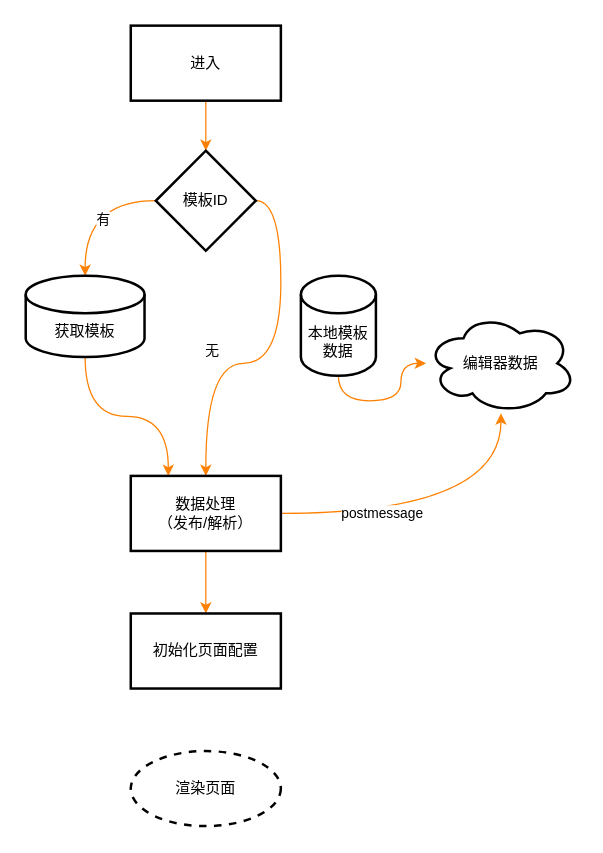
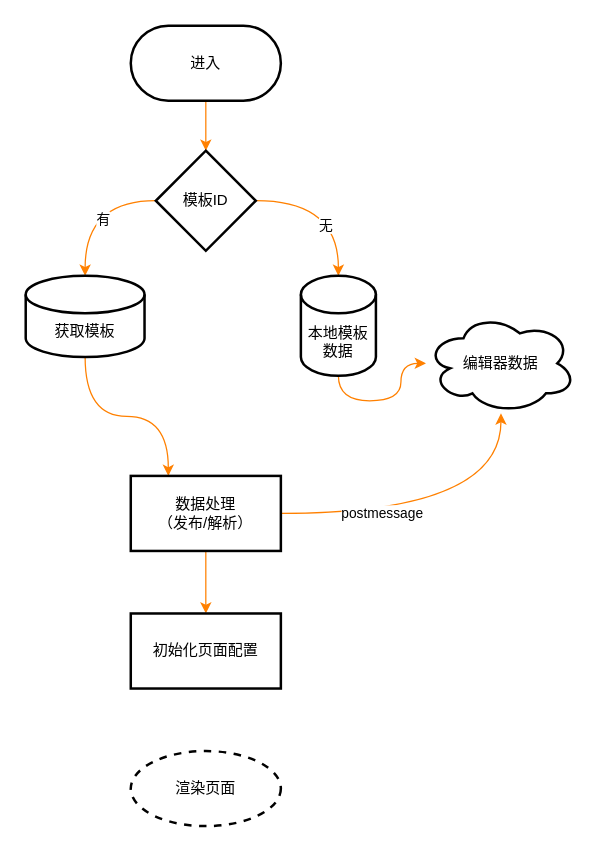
  <mxCell id="0" />
  <mxCell id="1" parent="0" />
  <mxCell id="2" style="edgeStyle=orthogonalEdgeStyle;rounded=0;orthogonalLoop=1;jettySize=auto;html=1;exitX=0.5;exitY=1;exitDx=0;exitDy=0;entryX=0.5;entryY=0;entryDx=0;entryDy=0;curved=1;strokeColor=#FF8000;" edge="1" parent="1" source="3" target="7"><mxGeometry relative="1" as="geometry" /></mxCell>
- <mxCell id="3" value="进入" style="whiteSpace=wrap;html=1;strokeWidth=2;arcSize=50;rounded=0;" vertex="1" parent="1"><mxGeometry x="104" y="20" width="120" height="60" as="geometry" /></mxCell>
+ <mxCell id="3" value="进入" style="rounded=1;whiteSpace=wrap;html=1;strokeWidth=2;arcSize=50;" vertex="1" parent="1"><mxGeometry x="104" y="20" width="120" height="60" as="geometry" /></mxCell>
  <mxCell id="4" style="edgeStyle=orthogonalEdgeStyle;curved=1;rounded=0;orthogonalLoop=1;jettySize=auto;html=1;exitX=0;exitY=0.5;exitDx=0;exitDy=0;strokeColor=#FF8000;" edge="1" parent="1" source="7" target="9"><mxGeometry relative="1" as="geometry" /></mxCell>
  <mxCell id="5" value="有" style="edgeLabel;html=1;align=center;verticalAlign=middle;resizable=0;points=[];" vertex="1" connectable="0" parent="4"><mxGeometry x="-0.254" y="14" relative="1" as="geometry"><mxPoint as="offset" /></mxGeometry></mxCell>
- <mxCell id="6" value="无" style="edgeStyle=orthogonalEdgeStyle;curved=1;rounded=0;orthogonalLoop=1;jettySize=auto;html=1;exitX=1;exitY=0.5;exitDx=0;exitDy=0;strokeColor=#FF8000;" edge="1" parent="1" source="7" target="15"><mxGeometry x="0.365" y="-10" relative="1" as="geometry"><mxPoint as="offset" /></mxGeometry></mxCell>
+ <mxCell id="6" value="无" style="edgeStyle=orthogonalEdgeStyle;curved=1;rounded=0;orthogonalLoop=1;jettySize=auto;html=1;exitX=1;exitY=0.5;exitDx=0;exitDy=0;entryX=0.5;entryY=0;entryDx=0;entryDy=0;entryPerimeter=0;strokeColor=#FF8000;" edge="1" parent="1" source="7" target="11"><mxGeometry x="0.365" y="-10" relative="1" as="geometry"><mxPoint as="offset" /></mxGeometry></mxCell>
  <mxCell id="7" value="模板ID" style="rhombus;whiteSpace=wrap;html=1;strokeWidth=2;" vertex="1" parent="1"><mxGeometry x="124" y="120" width="80" height="80" as="geometry" /></mxCell>
  <mxCell id="8" style="edgeStyle=orthogonalEdgeStyle;curved=1;rounded=0;orthogonalLoop=1;jettySize=auto;html=1;exitX=0.5;exitY=1;exitDx=0;exitDy=0;exitPerimeter=0;entryX=0.25;entryY=0;entryDx=0;entryDy=0;strokeColor=#FF8000;" edge="1" parent="1" source="9" target="15"><mxGeometry relative="1" as="geometry" /></mxCell>
  <mxCell id="9" value="获取模板" style="shape=cylinder3;whiteSpace=wrap;html=1;boundedLbl=1;backgroundOutline=1;size=15;strokeWidth=2;" vertex="1" parent="1"><mxGeometry x="20" y="220" width="95" height="65" as="geometry" /></mxCell>
  <mxCell id="10" style="edgeStyle=orthogonalEdgeStyle;curved=1;rounded=0;orthogonalLoop=1;jettySize=auto;html=1;exitX=0.5;exitY=1;exitDx=0;exitDy=0;exitPerimeter=0;strokeColor=#FF8000;" edge="1" parent="1" source="11" target="18"><mxGeometry relative="1" as="geometry" /></mxCell>
  <mxCell id="11" value="本地模板数据" style="shape=cylinder3;whiteSpace=wrap;html=1;boundedLbl=1;backgroundOutline=1;size=15;strokeWidth=2;" vertex="1" parent="1"><mxGeometry x="240" y="220" width="60" height="80" as="geometry" /></mxCell>
  <mxCell id="12" style="edgeStyle=orthogonalEdgeStyle;curved=1;rounded=0;orthogonalLoop=1;jettySize=auto;html=1;exitX=0.5;exitY=1;exitDx=0;exitDy=0;entryX=0.5;entryY=0;entryDx=0;entryDy=0;strokeColor=#FF8000;" edge="1" parent="1" source="15" target="16"><mxGeometry relative="1" as="geometry" /></mxCell>
  <mxCell id="13" style="edgeStyle=orthogonalEdgeStyle;curved=1;rounded=0;orthogonalLoop=1;jettySize=auto;html=1;exitX=1;exitY=0.5;exitDx=0;exitDy=0;strokeColor=#FF8000;" edge="1" parent="1" source="15" target="18"><mxGeometry relative="1" as="geometry" /></mxCell>
  <mxCell id="14" value="postmessage" style="edgeLabel;html=1;align=center;verticalAlign=middle;resizable=0;points=[];" vertex="1" connectable="0" parent="13"><mxGeometry x="-0.376" y="1" relative="1" as="geometry"><mxPoint as="offset" /></mxGeometry></mxCell>
  <mxCell id="15" value="数据处理&lt;br&gt;（发布/解析）" style="rounded=0;whiteSpace=wrap;html=1;strokeWidth=2;" vertex="1" parent="1"><mxGeometry x="104" y="380" width="120" height="60" as="geometry" /></mxCell>
  <mxCell id="16" value="初始化页面配置" style="rounded=0;whiteSpace=wrap;html=1;strokeWidth=2;" vertex="1" parent="1"><mxGeometry x="104" y="490" width="120" height="60" as="geometry" /></mxCell>
  <mxCell id="17" value="渲染页面" style="ellipse;whiteSpace=wrap;html=1;rounded=0;strokeWidth=2;dashed=1;" vertex="1" parent="1"><mxGeometry x="104" y="600" width="120" height="60" as="geometry" /></mxCell>
  <mxCell id="18" value="编辑器数据" style="ellipse;shape=cloud;whiteSpace=wrap;html=1;strokeWidth=2;" vertex="1" parent="1"><mxGeometry x="340" y="250" width="120" height="80" as="geometry" /></mxCell>
